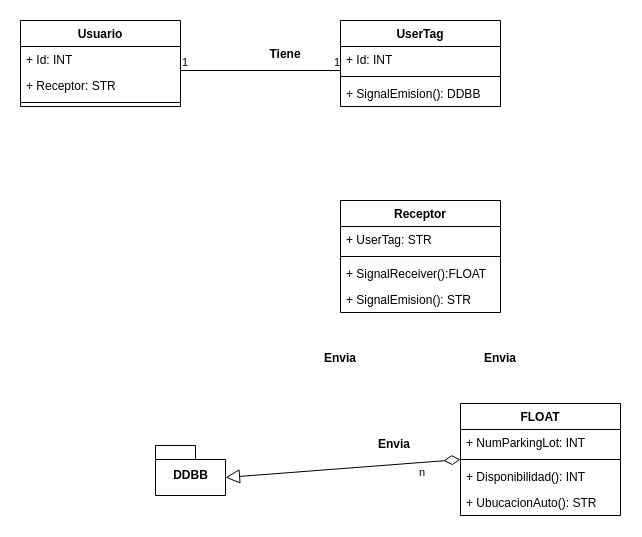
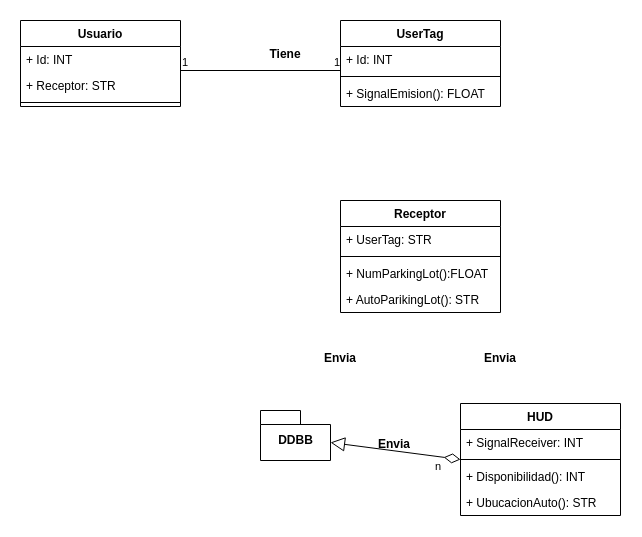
  <mxCell id="0" />
  <mxCell id="1" parent="0" />
  <mxCell id="2" value="Usuario" style="swimlane;fontStyle=1;align=center;verticalAlign=top;childLayout=stackLayout;horizontal=1;startSize=26;horizontalStack=0;resizeParent=1;resizeParentMax=0;resizeLast=0;collapsible=1;marginBottom=0;" vertex="1" parent="1"><mxGeometry x="20" y="20" width="160" height="86" as="geometry" /></mxCell>
  <mxCell id="3" value="+ Id: INT" style="text;strokeColor=none;fillColor=none;align=left;verticalAlign=top;spacingLeft=4;spacingRight=4;overflow=hidden;rotatable=0;points=[[0,0.5],[1,0.5]];portConstraint=eastwest;" vertex="1" parent="2"><mxGeometry y="26" width="160" height="26" as="geometry" /></mxCell>
  <mxCell id="4" value="+ Receptor: STR" style="text;strokeColor=none;fillColor=none;align=left;verticalAlign=top;spacingLeft=4;spacingRight=4;overflow=hidden;rotatable=0;points=[[0,0.5],[1,0.5]];portConstraint=eastwest;" vertex="1" parent="2"><mxGeometry y="52" width="160" height="26" as="geometry" /></mxCell>
  <mxCell id="5" value="" style="line;strokeWidth=1;fillColor=none;align=left;verticalAlign=middle;spacingTop=-1;spacingLeft=3;spacingRight=3;rotatable=0;labelPosition=right;points=[];portConstraint=eastwest;strokeColor=inherit;" vertex="1" parent="2"><mxGeometry y="78" width="160" height="8" as="geometry" /></mxCell>
  <mxCell id="6" value="UserTag" style="swimlane;fontStyle=1;align=center;verticalAlign=top;childLayout=stackLayout;horizontal=1;startSize=26;horizontalStack=0;resizeParent=1;resizeParentMax=0;resizeLast=0;collapsible=1;marginBottom=0;" vertex="1" parent="1"><mxGeometry x="340" y="20" width="160" height="86" as="geometry" /></mxCell>
  <mxCell id="7" value="+ Id: INT" style="text;strokeColor=none;fillColor=none;align=left;verticalAlign=top;spacingLeft=4;spacingRight=4;overflow=hidden;rotatable=0;points=[[0,0.5],[1,0.5]];portConstraint=eastwest;" vertex="1" parent="6"><mxGeometry y="26" width="160" height="26" as="geometry" /></mxCell>
  <mxCell id="8" value="" style="line;strokeWidth=1;fillColor=none;align=left;verticalAlign=middle;spacingTop=-1;spacingLeft=3;spacingRight=3;rotatable=0;labelPosition=right;points=[];portConstraint=eastwest;strokeColor=inherit;" vertex="1" parent="6"><mxGeometry y="52" width="160" height="8" as="geometry" /></mxCell>
- <mxCell id="9" value="+ SignalEmision(): DDBB" style="text;strokeColor=none;fillColor=none;align=left;verticalAlign=top;spacingLeft=4;spacingRight=4;overflow=hidden;rotatable=0;points=[[0,0.5],[1,0.5]];portConstraint=eastwest;" vertex="1" parent="6"><mxGeometry y="60" width="160" height="26" as="geometry" /></mxCell>
+ <mxCell id="9" value="+ SignalEmision(): FLOAT" style="text;strokeColor=none;fillColor=none;align=left;verticalAlign=top;spacingLeft=4;spacingRight=4;overflow=hidden;rotatable=0;points=[[0,0.5],[1,0.5]];portConstraint=eastwest;" vertex="1" parent="6"><mxGeometry y="60" width="160" height="26" as="geometry" /></mxCell>
  <mxCell id="10" value="Receptor" style="swimlane;fontStyle=1;align=center;verticalAlign=top;childLayout=stackLayout;horizontal=1;startSize=26;horizontalStack=0;resizeParent=1;resizeParentMax=0;resizeLast=0;collapsible=1;marginBottom=0;" vertex="1" parent="1"><mxGeometry x="340" y="200" width="160" height="112" as="geometry" /></mxCell>
  <mxCell id="11" value="+ UserTag: STR" style="text;strokeColor=none;fillColor=none;align=left;verticalAlign=top;spacingLeft=4;spacingRight=4;overflow=hidden;rotatable=0;points=[[0,0.5],[1,0.5]];portConstraint=eastwest;" vertex="1" parent="10"><mxGeometry y="26" width="160" height="26" as="geometry" /></mxCell>
  <mxCell id="12" value="" style="line;strokeWidth=1;fillColor=none;align=left;verticalAlign=middle;spacingTop=-1;spacingLeft=3;spacingRight=3;rotatable=0;labelPosition=right;points=[];portConstraint=eastwest;strokeColor=inherit;" vertex="1" parent="10"><mxGeometry y="52" width="160" height="8" as="geometry" /></mxCell>
- <mxCell id="13" value="+ SignalReceiver():FLOAT" style="text;strokeColor=none;fillColor=none;align=left;verticalAlign=top;spacingLeft=4;spacingRight=4;overflow=hidden;rotatable=0;points=[[0,0.5],[1,0.5]];portConstraint=eastwest;" vertex="1" parent="10"><mxGeometry y="60" width="160" height="26" as="geometry" /></mxCell>
- <mxCell id="14" value="+ SignalEmision(): STR" style="text;strokeColor=none;fillColor=none;align=left;verticalAlign=top;spacingLeft=4;spacingRight=4;overflow=hidden;rotatable=0;points=[[0,0.5],[1,0.5]];portConstraint=eastwest;" vertex="1" parent="10"><mxGeometry y="86" width="160" height="26" as="geometry" /></mxCell>
- <mxCell id="15" value="FLOAT" style="swimlane;fontStyle=1;align=center;verticalAlign=top;childLayout=stackLayout;horizontal=1;startSize=26;horizontalStack=0;resizeParent=1;resizeParentMax=0;resizeLast=0;collapsible=1;marginBottom=0;" vertex="1" parent="1"><mxGeometry x="460" y="403" width="160" height="112" as="geometry" /></mxCell>
- <mxCell id="16" value="+ NumParkingLot: INT" style="text;strokeColor=none;fillColor=none;align=left;verticalAlign=top;spacingLeft=4;spacingRight=4;overflow=hidden;rotatable=0;points=[[0,0.5],[1,0.5]];portConstraint=eastwest;" vertex="1" parent="15"><mxGeometry y="26" width="160" height="26" as="geometry" /></mxCell>
+ <mxCell id="13" value="+ NumParkingLot():FLOAT" style="text;strokeColor=none;fillColor=none;align=left;verticalAlign=top;spacingLeft=4;spacingRight=4;overflow=hidden;rotatable=0;points=[[0,0.5],[1,0.5]];portConstraint=eastwest;" vertex="1" parent="10"><mxGeometry y="60" width="160" height="26" as="geometry" /></mxCell>
+ <mxCell id="14" value="+ AutoParikingLot(): STR" style="text;strokeColor=none;fillColor=none;align=left;verticalAlign=top;spacingLeft=4;spacingRight=4;overflow=hidden;rotatable=0;points=[[0,0.5],[1,0.5]];portConstraint=eastwest;" vertex="1" parent="10"><mxGeometry y="86" width="160" height="26" as="geometry" /></mxCell>
+ <mxCell id="15" value="HUD" style="swimlane;fontStyle=1;align=center;verticalAlign=top;childLayout=stackLayout;horizontal=1;startSize=26;horizontalStack=0;resizeParent=1;resizeParentMax=0;resizeLast=0;collapsible=1;marginBottom=0;" vertex="1" parent="1"><mxGeometry x="460" y="403" width="160" height="112" as="geometry" /></mxCell>
+ <mxCell id="16" value="+ SignalReceiver: INT" style="text;strokeColor=none;fillColor=none;align=left;verticalAlign=top;spacingLeft=4;spacingRight=4;overflow=hidden;rotatable=0;points=[[0,0.5],[1,0.5]];portConstraint=eastwest;" vertex="1" parent="15"><mxGeometry y="26" width="160" height="26" as="geometry" /></mxCell>
  <mxCell id="17" value="" style="line;strokeWidth=1;fillColor=none;align=left;verticalAlign=middle;spacingTop=-1;spacingLeft=3;spacingRight=3;rotatable=0;labelPosition=right;points=[];portConstraint=eastwest;strokeColor=inherit;" vertex="1" parent="15"><mxGeometry y="52" width="160" height="8" as="geometry" /></mxCell>
  <mxCell id="18" value="+ Disponibilidad(): INT" style="text;strokeColor=none;fillColor=none;align=left;verticalAlign=top;spacingLeft=4;spacingRight=4;overflow=hidden;rotatable=0;points=[[0,0.5],[1,0.5]];portConstraint=eastwest;" vertex="1" parent="15"><mxGeometry y="60" width="160" height="26" as="geometry" /></mxCell>
  <mxCell id="19" value="+ UbucacionAuto(): STR" style="text;strokeColor=none;fillColor=none;align=left;verticalAlign=top;spacingLeft=4;spacingRight=4;overflow=hidden;rotatable=0;points=[[0,0.5],[1,0.5]];portConstraint=eastwest;" vertex="1" parent="15"><mxGeometry y="86" width="160" height="26" as="geometry" /></mxCell>
  <mxCell id="20" value="" style="endArrow=none;html=1;edgeStyle=orthogonalEdgeStyle;rounded=0;" edge="1" parent="1"><mxGeometry relative="1" as="geometry"><mxPoint x="180" y="70" as="sourcePoint" /><mxPoint x="340" y="70" as="targetPoint" /></mxGeometry></mxCell>
  <mxCell id="21" value="1" style="edgeLabel;resizable=0;html=1;align=left;verticalAlign=bottom;" connectable="0" vertex="1" parent="20"><mxGeometry x="-1" relative="1" as="geometry" /></mxCell>
  <mxCell id="22" value="1" style="edgeLabel;resizable=0;html=1;align=right;verticalAlign=bottom;" connectable="0" vertex="1" parent="20"><mxGeometry x="1" relative="1" as="geometry" /></mxCell>
  <mxCell id="23" value="Tiene" style="text;align=center;fontStyle=1;verticalAlign=middle;spacingLeft=3;spacingRight=3;strokeColor=none;rotatable=0;points=[[0,0.5],[1,0.5]];portConstraint=eastwest;" vertex="1" parent="1"><mxGeometry x="245" y="40" width="80" height="26" as="geometry" /></mxCell>
- <mxCell id="24" value="DDBB" style="shape=folder;fontStyle=1;spacingTop=10;tabWidth=40;tabHeight=14;tabPosition=left;html=1;" vertex="1" parent="1"><mxGeometry x="155" y="445" width="70" height="50" as="geometry" /></mxCell>
+ <mxCell id="24" value="DDBB" style="shape=folder;fontStyle=1;spacingTop=10;tabWidth=40;tabHeight=14;tabPosition=left;html=1;" vertex="1" parent="1"><mxGeometry x="260" y="410" width="70" height="50" as="geometry" /></mxCell>
  <mxCell id="25" value="Envia" style="text;align=center;fontStyle=1;verticalAlign=middle;spacingLeft=3;spacingRight=3;strokeColor=none;rotatable=0;points=[[0,0.5],[1,0.5]];portConstraint=eastwest;" vertex="1" parent="1"><mxGeometry x="300" y="344" width="80" height="26" as="geometry" /></mxCell>
  <mxCell id="26" value="Envia" style="text;align=center;fontStyle=1;verticalAlign=middle;spacingLeft=3;spacingRight=3;strokeColor=none;rotatable=0;points=[[0,0.5],[1,0.5]];portConstraint=eastwest;" vertex="1" parent="1"><mxGeometry x="460" y="344" width="80" height="26" as="geometry" /></mxCell>
  <mxCell id="27" value="n" style="endArrow=block;html=1;endSize=12;startArrow=diamondThin;startSize=14;startFill=0;align=left;verticalAlign=bottom;rounded=0;elbow=vertical;endFill=0;exitX=0;exitY=0.5;exitDx=0;exitDy=0;entryX=0;entryY=0;entryDx=70;entryDy=32;entryPerimeter=0;" edge="1" parent="1" source="15" target="24"><mxGeometry x="-0.617" y="19" relative="1" as="geometry"><mxPoint x="220" y="500" as="sourcePoint" /><mxPoint x="380" y="500" as="targetPoint" /><mxPoint as="offset" /></mxGeometry></mxCell>
  <mxCell id="28" value="Envia" style="text;align=center;fontStyle=1;verticalAlign=middle;spacingLeft=3;spacingRight=3;strokeColor=none;rotatable=0;points=[[0,0.5],[1,0.5]];portConstraint=eastwest;" vertex="1" parent="1"><mxGeometry x="354" y="430" width="80" height="26" as="geometry" /></mxCell>
